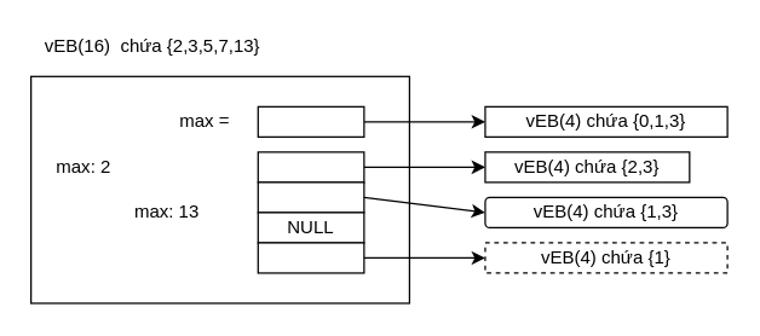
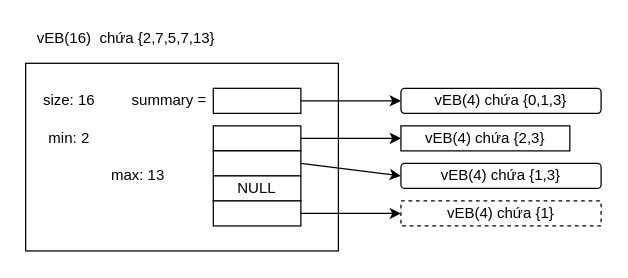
  <mxCell id="0" />
  <mxCell id="1" parent="0" />
  <mxCell id="2" value="" style="rounded=0;whiteSpace=wrap;html=1;" vertex="1" parent="1"><mxGeometry x="20" y="50" width="250" height="150" as="geometry" /></mxCell>
- <mxCell id="4" value="max: 2" style="text;html=1;strokeColor=none;fillColor=none;align=center;verticalAlign=middle;whiteSpace=wrap;rounded=0;" vertex="1" parent="1"><mxGeometry x="20" y="100" width="70" height="20" as="geometry" /></mxCell>
+ <mxCell id="3" value="size: 16" style="text;html=1;strokeColor=none;fillColor=none;align=center;verticalAlign=middle;whiteSpace=wrap;rounded=0;" vertex="1" parent="1"><mxGeometry x="20" y="70" width="70" height="20" as="geometry" /></mxCell>
+ <mxCell id="4" value="min: 2" style="text;html=1;strokeColor=none;fillColor=none;align=center;verticalAlign=middle;whiteSpace=wrap;rounded=0;" vertex="1" parent="1"><mxGeometry x="20" y="100" width="70" height="20" as="geometry" /></mxCell>
  <mxCell id="5" value="max: 13" style="text;html=1;strokeColor=none;fillColor=none;align=center;verticalAlign=middle;whiteSpace=wrap;rounded=0;" vertex="1" parent="1"><mxGeometry x="75" y="130" width="70" height="20" as="geometry" /></mxCell>
  <mxCell id="6" value="" style="edgeStyle=orthogonalEdgeStyle;rounded=0;orthogonalLoop=1;jettySize=auto;html=1;" edge="1" parent="1" source="7" target="15"><mxGeometry relative="1" as="geometry" /></mxCell>
  <mxCell id="7" value="" style="rounded=0;whiteSpace=wrap;html=1;" vertex="1" parent="1"><mxGeometry x="170" y="70" width="70" height="20" as="geometry" /></mxCell>
- <mxCell id="8" value="max =" style="text;html=1;strokeColor=none;fillColor=none;align=center;verticalAlign=middle;whiteSpace=wrap;rounded=0;" vertex="1" parent="1"><mxGeometry x="100" y="70" width="70" height="20" as="geometry" /></mxCell>
+ <mxCell id="8" value="summary =" style="text;html=1;strokeColor=none;fillColor=none;align=center;verticalAlign=middle;whiteSpace=wrap;rounded=0;" vertex="1" parent="1"><mxGeometry x="100" y="70" width="70" height="20" as="geometry" /></mxCell>
  <mxCell id="9" style="edgeStyle=orthogonalEdgeStyle;rounded=0;orthogonalLoop=1;jettySize=auto;html=1;exitX=1;exitY=0.5;exitDx=0;exitDy=0;entryX=0;entryY=0.5;entryDx=0;entryDy=0;" edge="1" parent="1" source="10" target="16"><mxGeometry relative="1" as="geometry" /></mxCell>
  <mxCell id="10" value="" style="rounded=0;whiteSpace=wrap;html=1;" vertex="1" parent="1"><mxGeometry x="170" y="100" width="70" height="20" as="geometry" /></mxCell>
  <mxCell id="11" value="" style="rounded=0;whiteSpace=wrap;html=1;" vertex="1" parent="1"><mxGeometry x="170" y="120" width="70" height="20" as="geometry" /></mxCell>
  <mxCell id="12" value="" style="rounded=0;whiteSpace=wrap;html=1;" vertex="1" parent="1"><mxGeometry x="170" y="140" width="70" height="20" as="geometry" /></mxCell>
  <mxCell id="13" value="" style="rounded=0;whiteSpace=wrap;html=1;" vertex="1" parent="1"><mxGeometry x="170" y="160" width="70" height="20" as="geometry" /></mxCell>
  <mxCell id="14" value="NULL" style="text;html=1;strokeColor=none;fillColor=none;align=center;verticalAlign=middle;whiteSpace=wrap;rounded=0;" vertex="1" parent="1"><mxGeometry x="170" y="140" width="70" height="20" as="geometry" /></mxCell>
- <mxCell id="15" value="vEB(4) chứa {0,1,3}" style="rounded=0;whiteSpace=wrap;html=1;" vertex="1" parent="1"><mxGeometry x="320" y="70" width="160" height="20" as="geometry" /></mxCell>
+ <mxCell id="15" value="vEB(4) chứa {0,1,3}" style="whiteSpace=wrap;html=1;rounded=1;" vertex="1" parent="1"><mxGeometry x="320" y="70" width="160" height="20" as="geometry" /></mxCell>
  <mxCell id="16" value="vEB(4) chứa {2,3}" style="rounded=0;whiteSpace=wrap;html=1;" vertex="1" parent="1"><mxGeometry x="320" y="100" width="135" height="20" as="geometry" /></mxCell>
  <mxCell id="17" value="vEB(4) chứa {1,3}" style="whiteSpace=wrap;html=1;rounded=1;" vertex="1" parent="1"><mxGeometry x="320" y="130" width="160" height="20" as="geometry" /></mxCell>
  <mxCell id="18" value="vEB(4) chứa {1}" style="rounded=0;whiteSpace=wrap;html=1;dashed=1;" vertex="1" parent="1"><mxGeometry x="320" y="160" width="160" height="20" as="geometry" /></mxCell>
  <mxCell id="19" value="" style="endArrow=classic;html=1;exitX=1;exitY=0.5;exitDx=0;exitDy=0;entryX=0;entryY=0.5;entryDx=0;entryDy=0;" edge="1" parent="1" source="11" target="17"><mxGeometry width="50" height="50" relative="1" as="geometry"><mxPoint x="300" y="200" as="sourcePoint" /><mxPoint x="350" y="150" as="targetPoint" /></mxGeometry></mxCell>
  <mxCell id="20" value="" style="endArrow=classic;html=1;exitX=1;exitY=0.5;exitDx=0;exitDy=0;entryX=0;entryY=0.5;entryDx=0;entryDy=0;" edge="1" parent="1" source="13" target="18"><mxGeometry width="50" height="50" relative="1" as="geometry"><mxPoint x="300" y="200" as="sourcePoint" /><mxPoint x="350" y="150" as="targetPoint" /></mxGeometry></mxCell>
- <mxCell id="21" value="vEB(16)&amp;nbsp; chứa {2,3,5,7,13}" style="text;html=1;align=center;verticalAlign=middle;resizable=0;points=[];autosize=1;" vertex="1" parent="1"><mxGeometry x="20" y="20" width="160" height="20" as="geometry" /></mxCell>
+ <mxCell id="21" value="vEB(16)&amp;nbsp; chứa {2,7,5,7,13}" style="text;html=1;align=center;verticalAlign=middle;resizable=0;points=[];autosize=1;" vertex="1" parent="1"><mxGeometry x="20" y="20" width="160" height="20" as="geometry" /></mxCell>
